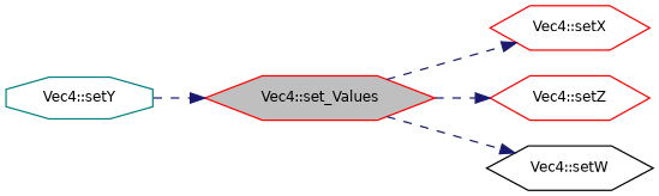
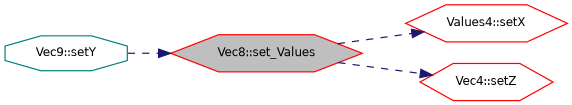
  digraph {
    rankdir=LR
    node [color=red fillcolor=white fontname=Helvetica fontsize=10 shape=hexagon style=filled]
    edge [color=midnightblue fontname=Helvetica fontsize=10 labelfontname=Helvetica labelfontsize=10 style=dashed]
-   n1 [fillcolor=grey75 fontcolor=black height=0.2 label="Vec4::set_Values" width=0.4]
-   n2 [height=0.2 label="Vec4::setX" width=0.4]
+   n1 [fillcolor=grey75 fontcolor=black height=0.2 label="Vec8::set_Values" width=0.4]
+   n2 [height=0.2 label="Values4::setX" width=0.4]
    n3 [height=0.2 label="Vec4::setZ" width=0.4]
-   n4 [color=black height=0.2 label="Vec4::setW" width=0.4]
-   n5 [color=teal height=0.2 label="Vec4::setY" shape=octagon width=0.4]
+   n5 [color=teal height=0.2 label="Vec9::setY" shape=octagon width=0.4]
    n1 -> n2
    n1 -> n3
-   n1 -> n4
    n5 -> n1
  }
